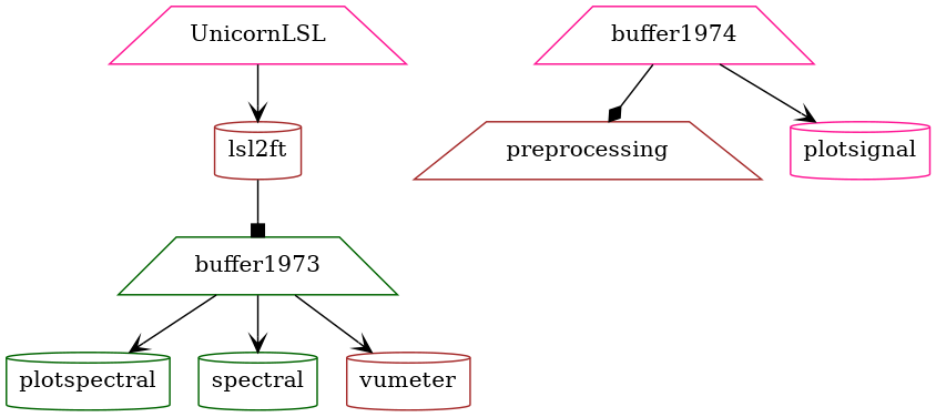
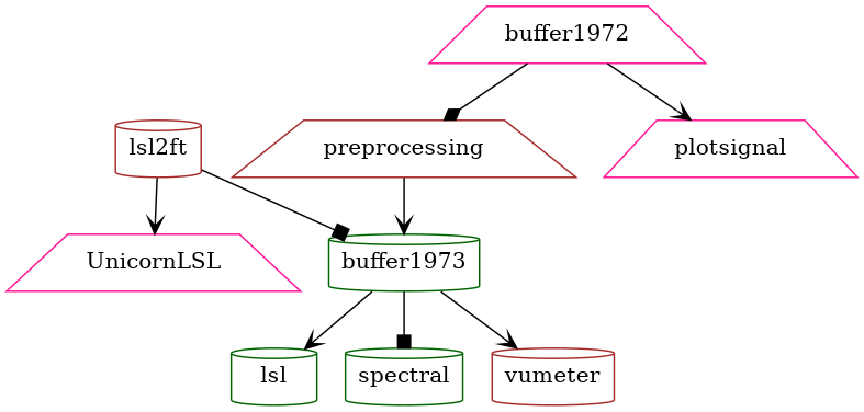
  digraph {
    node [color=deeppink shape=cylinder]
    edge [arrowhead=vee]
    UnicornLSL [shape=trapezium]
    lsl2ft [color=brown]
-   buffer1973 [color=darkgreen shape=trapezium]
-   buffer1972 [shape=trapezium label=buffer1974]
+   buffer1973 [color=darkgreen]
+   buffer1972 [shape=trapezium]
    preprocessing [color=brown shape=trapezium]
-   plotsignal
-   plotspectral [color=darkgreen]
+   plotsignal [shape=trapezium]
+   plotspectral [color=darkgreen label=lsl]
    spectral [color=darkgreen]
    vumeter [color=brown]
-   UnicornLSL -> lsl2ft
+   lsl2ft -> UnicornLSL
    lsl2ft -> buffer1973 [arrowhead=box]
    buffer1973 -> plotspectral
-   buffer1973 -> spectral
+   buffer1973 -> spectral [arrowhead=box]
    buffer1973 -> vumeter
    buffer1972 -> preprocessing [arrowhead=diamond]
    buffer1972 -> plotsignal
+   preprocessing -> buffer1973
  }
